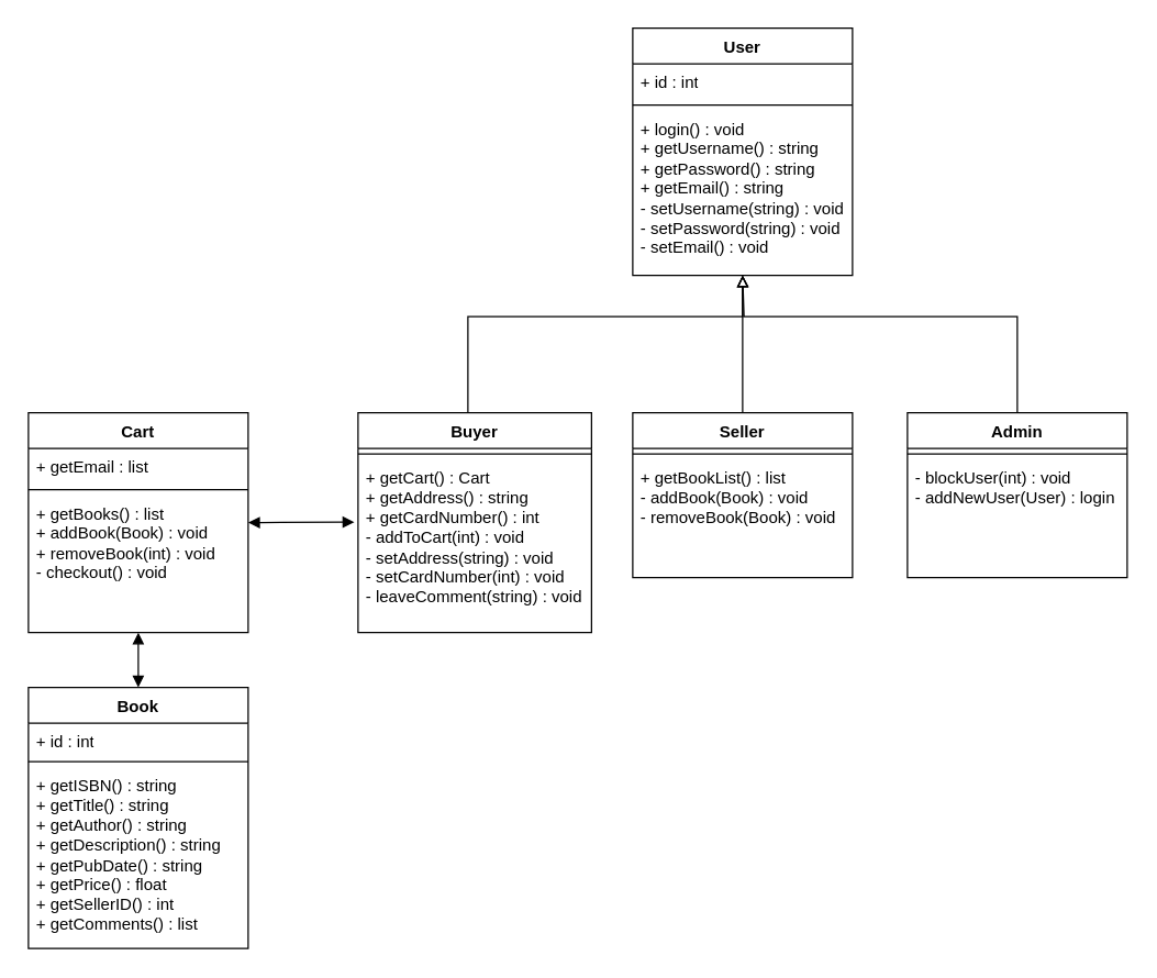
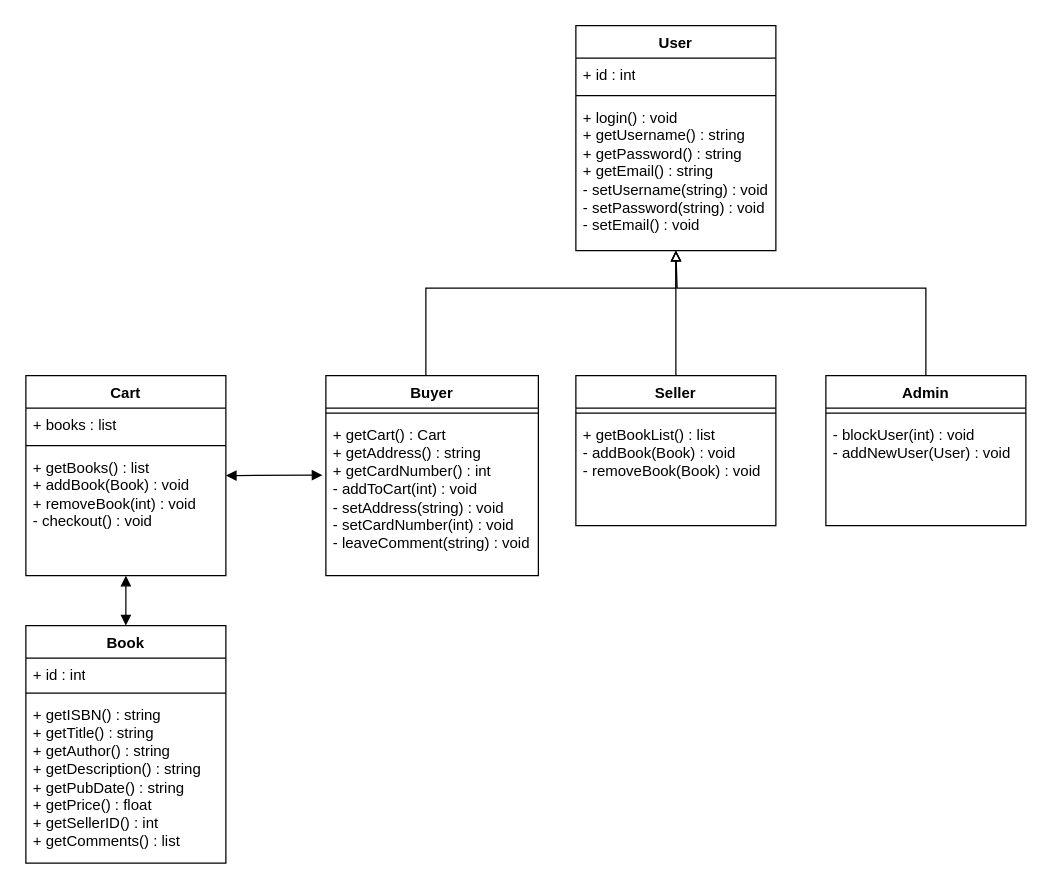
  <mxCell id="0" />
  <mxCell id="1" parent="0" />
  <mxCell id="2" value="Book" style="swimlane;fontStyle=1;align=center;verticalAlign=top;childLayout=stackLayout;horizontal=1;startSize=26;horizontalStack=0;resizeParent=1;resizeParentMax=0;resizeLast=0;collapsible=1;marginBottom=0;whiteSpace=wrap;html=1;" vertex="1" parent="1"><mxGeometry x="20" y="500" width="160" height="190" as="geometry" /></mxCell>
  <mxCell id="3" value="+ id : int" style="text;strokeColor=none;fillColor=none;align=left;verticalAlign=top;spacingLeft=4;spacingRight=4;overflow=hidden;rotatable=0;points=[[0,0.5],[1,0.5]];portConstraint=eastwest;whiteSpace=wrap;html=1;" vertex="1" parent="2"><mxGeometry y="26" width="160" height="24" as="geometry" /></mxCell>
  <mxCell id="4" value="" style="line;strokeWidth=1;fillColor=none;align=left;verticalAlign=middle;spacingTop=-1;spacingLeft=3;spacingRight=3;rotatable=0;labelPosition=right;points=[];portConstraint=eastwest;strokeColor=inherit;" vertex="1" parent="2"><mxGeometry y="50" width="160" height="8" as="geometry" /></mxCell>
  <mxCell id="5" value="+ getISBN() : string&lt;br style=&quot;border-color: var(--border-color);&quot;&gt;+ getTitle() : string&lt;br&gt;+ getAuthor() : string&lt;br&gt;+ getDescription() : string&lt;br&gt;+ getPubDate() : string&lt;br&gt;+ getPrice() : float&lt;br&gt;+ getSellerID() : int&lt;br&gt;+ getComments() : list" style="text;strokeColor=none;fillColor=none;align=left;verticalAlign=top;spacingLeft=4;spacingRight=4;overflow=hidden;rotatable=0;points=[[0,0.5],[1,0.5]];portConstraint=eastwest;whiteSpace=wrap;html=1;" vertex="1" parent="2"><mxGeometry y="58" width="160" height="132" as="geometry" /></mxCell>
  <mxCell id="6" value="User" style="swimlane;fontStyle=1;align=center;verticalAlign=top;childLayout=stackLayout;horizontal=1;startSize=26;horizontalStack=0;resizeParent=1;resizeParentMax=0;resizeLast=0;collapsible=1;marginBottom=0;whiteSpace=wrap;html=1;" vertex="1" parent="1"><mxGeometry x="460" y="20" width="160" height="180" as="geometry" /></mxCell>
  <mxCell id="7" value="+ id : int" style="text;strokeColor=none;fillColor=none;align=left;verticalAlign=top;spacingLeft=4;spacingRight=4;overflow=hidden;rotatable=0;points=[[0,0.5],[1,0.5]];portConstraint=eastwest;whiteSpace=wrap;html=1;" vertex="1" parent="6"><mxGeometry y="26" width="160" height="26" as="geometry" /></mxCell>
  <mxCell id="8" value="" style="line;strokeWidth=1;fillColor=none;align=left;verticalAlign=middle;spacingTop=-1;spacingLeft=3;spacingRight=3;rotatable=0;labelPosition=right;points=[];portConstraint=eastwest;strokeColor=inherit;" vertex="1" parent="6"><mxGeometry y="52" width="160" height="8" as="geometry" /></mxCell>
  <mxCell id="9" value="+ login() : void&lt;br&gt;+ getUsername() : string&lt;br&gt;+ getPassword() : string&lt;br&gt;+ getEmail() : string&lt;br&gt;- setUsername(string) : void&lt;br&gt;- setPassword(string) : void&lt;br&gt;- setEmail() : void" style="text;strokeColor=none;fillColor=none;align=left;verticalAlign=top;spacingLeft=4;spacingRight=4;overflow=hidden;rotatable=0;points=[[0,0.5],[1,0.5]];portConstraint=eastwest;whiteSpace=wrap;html=1;" vertex="1" parent="6"><mxGeometry y="60" width="160" height="120" as="geometry" /></mxCell>
  <mxCell id="10" value="" style="edgeStyle=orthogonalEdgeStyle;rounded=0;orthogonalLoop=1;jettySize=auto;html=1;entryX=0.5;entryY=1;entryDx=0;entryDy=0;entryPerimeter=0;endArrow=block;endFill=0;" edge="1" parent="1" source="11" target="9"><mxGeometry relative="1" as="geometry"><mxPoint y="180" as="targetPoint" x="340" /><Array as="points"><mxPoint y="230" x="340" /><mxPoint x="540" y="230" /></Array></mxGeometry></mxCell>
  <mxCell id="11" value="Buyer" style="swimlane;fontStyle=1;align=center;verticalAlign=top;childLayout=stackLayout;horizontal=1;startSize=26;horizontalStack=0;resizeParent=1;resizeParentMax=0;resizeLast=0;collapsible=1;marginBottom=0;whiteSpace=wrap;html=1;" vertex="1" parent="1"><mxGeometry x="260" y="300" width="170" height="160" as="geometry" /></mxCell>
  <mxCell id="12" value="" style="line;strokeWidth=1;fillColor=none;align=left;verticalAlign=middle;spacingTop=-1;spacingLeft=3;spacingRight=3;rotatable=0;labelPosition=right;points=[];portConstraint=eastwest;strokeColor=inherit;" vertex="1" parent="11"><mxGeometry y="26" width="170" height="8" as="geometry" /></mxCell>
  <mxCell id="13" value="+ getCart() : Cart&lt;br&gt;+ getAddress() : string&lt;br&gt;+ getCardNumber() : int&lt;br&gt;- addToCart(int) : void&lt;br&gt;- setAddress(string) : void&lt;br&gt;- setCardNumber(int) : void&lt;br&gt;- leaveComment(string) : void" style="text;strokeColor=none;fillColor=none;align=left;verticalAlign=top;spacingLeft=4;spacingRight=4;overflow=hidden;rotatable=0;points=[[0,0.5],[1,0.5]];portConstraint=eastwest;whiteSpace=wrap;html=1;" vertex="1" parent="11"><mxGeometry y="34" width="170" height="126" as="geometry" /></mxCell>
  <mxCell id="14" value="" style="edgeStyle=orthogonalEdgeStyle;rounded=0;orthogonalLoop=1;jettySize=auto;html=1;endArrow=block;endFill=0;" edge="1" parent="1" source="15" target="9"><mxGeometry relative="1" as="geometry"><Array as="points"><mxPoint x="540" y="250" /><mxPoint x="540" y="250" /></Array></mxGeometry></mxCell>
  <mxCell id="15" value="Seller" style="swimlane;fontStyle=1;align=center;verticalAlign=top;childLayout=stackLayout;horizontal=1;startSize=26;horizontalStack=0;resizeParent=1;resizeParentMax=0;resizeLast=0;collapsible=1;marginBottom=0;whiteSpace=wrap;html=1;" vertex="1" parent="1"><mxGeometry x="460" y="300" width="160" height="120" as="geometry" /></mxCell>
  <mxCell id="16" value="" style="line;strokeWidth=1;fillColor=none;align=left;verticalAlign=middle;spacingTop=-1;spacingLeft=3;spacingRight=3;rotatable=0;labelPosition=right;points=[];portConstraint=eastwest;strokeColor=inherit;" vertex="1" parent="15"><mxGeometry y="26" width="160" height="8" as="geometry" /></mxCell>
  <mxCell id="17" value="+ getBookList() : list&lt;br&gt;- addBook(Book) : void&lt;br&gt;- removeBook(Book) : void" style="text;strokeColor=none;fillColor=none;align=left;verticalAlign=top;spacingLeft=4;spacingRight=4;overflow=hidden;rotatable=0;points=[[0,0.5],[1,0.5]];portConstraint=eastwest;whiteSpace=wrap;html=1;" vertex="1" parent="15"><mxGeometry y="34" width="160" height="86" as="geometry" /></mxCell>
  <mxCell id="18" value="" style="edgeStyle=orthogonalEdgeStyle;rounded=0;orthogonalLoop=1;jettySize=auto;html=1;endArrow=block;endFill=0;" edge="1" parent="1" source="19"><mxGeometry relative="1" as="geometry"><mxPoint x="540" y="200" as="targetPoint" /><Array as="points"><mxPoint x="740" y="230" /><mxPoint x="541" y="230" /></Array></mxGeometry></mxCell>
  <mxCell id="19" value="Admin" style="swimlane;fontStyle=1;align=center;verticalAlign=top;childLayout=stackLayout;horizontal=1;startSize=26;horizontalStack=0;resizeParent=1;resizeParentMax=0;resizeLast=0;collapsible=1;marginBottom=0;whiteSpace=wrap;html=1;" vertex="1" parent="1"><mxGeometry x="660" y="300" width="160" height="120" as="geometry" /></mxCell>
  <mxCell id="20" value="" style="line;strokeWidth=1;fillColor=none;align=left;verticalAlign=middle;spacingTop=-1;spacingLeft=3;spacingRight=3;rotatable=0;labelPosition=right;points=[];portConstraint=eastwest;strokeColor=inherit;" vertex="1" parent="19"><mxGeometry y="26" width="160" height="8" as="geometry" /></mxCell>
- <mxCell id="21" value="- blockUser(int) : void&lt;br&gt;- addNewUser(User) : login" style="text;strokeColor=none;fillColor=none;align=left;verticalAlign=top;spacingLeft=4;spacingRight=4;overflow=hidden;rotatable=0;points=[[0,0.5],[1,0.5]];portConstraint=eastwest;whiteSpace=wrap;html=1;" vertex="1" parent="19"><mxGeometry y="34" width="160" height="86" as="geometry" /></mxCell>
+ <mxCell id="21" value="- blockUser(int) : void&lt;br&gt;- addNewUser(User) : void" style="text;strokeColor=none;fillColor=none;align=left;verticalAlign=top;spacingLeft=4;spacingRight=4;overflow=hidden;rotatable=0;points=[[0,0.5],[1,0.5]];portConstraint=eastwest;whiteSpace=wrap;html=1;" vertex="1" parent="19"><mxGeometry y="34" width="160" height="86" as="geometry" /></mxCell>
  <mxCell id="22" value="Cart" style="swimlane;fontStyle=1;align=center;verticalAlign=top;childLayout=stackLayout;horizontal=1;startSize=26;horizontalStack=0;resizeParent=1;resizeParentMax=0;resizeLast=0;collapsible=1;marginBottom=0;whiteSpace=wrap;html=1;" vertex="1" parent="1"><mxGeometry x="20" y="300" width="160" height="160" as="geometry" /></mxCell>
- <mxCell id="23" value="+ getEmail : list" style="text;strokeColor=none;fillColor=none;align=left;verticalAlign=top;spacingLeft=4;spacingRight=4;overflow=hidden;rotatable=0;points=[[0,0.5],[1,0.5]];portConstraint=eastwest;whiteSpace=wrap;html=1;" vertex="1" parent="22"><mxGeometry y="26" width="160" height="26" as="geometry" /></mxCell>
+ <mxCell id="23" value="+ books : list" style="text;strokeColor=none;fillColor=none;align=left;verticalAlign=top;spacingLeft=4;spacingRight=4;overflow=hidden;rotatable=0;points=[[0,0.5],[1,0.5]];portConstraint=eastwest;whiteSpace=wrap;html=1;" vertex="1" parent="22"><mxGeometry y="26" width="160" height="26" as="geometry" /></mxCell>
  <mxCell id="24" value="" style="line;strokeWidth=1;fillColor=none;align=left;verticalAlign=middle;spacingTop=-1;spacingLeft=3;spacingRight=3;rotatable=0;labelPosition=right;points=[];portConstraint=eastwest;strokeColor=inherit;" vertex="1" parent="22"><mxGeometry y="52" width="160" height="8" as="geometry" /></mxCell>
  <mxCell id="25" value="+ getBooks() : list&lt;br&gt;+ addBook(Book) : void&lt;br&gt;+ removeBook(int) : void&lt;br&gt;- checkout() : void" style="text;strokeColor=none;fillColor=none;align=left;verticalAlign=top;spacingLeft=4;spacingRight=4;overflow=hidden;rotatable=0;points=[[0,0.5],[1,0.5]];portConstraint=eastwest;whiteSpace=wrap;html=1;" vertex="1" parent="22"><mxGeometry y="60" width="160" height="100" as="geometry" /></mxCell>
  <mxCell id="26" value="" style="endArrow=block;startArrow=block;endFill=1;startFill=1;html=1;rounded=0;exitX=-0.016;exitY=0.362;exitDx=0;exitDy=0;exitPerimeter=0;" edge="1" parent="1" source="13"><mxGeometry width="160" relative="1" as="geometry"><mxPoint x="640" y="260" as="sourcePoint" /><mxPoint x="180" y="380" as="targetPoint" /><Array as="points" /></mxGeometry></mxCell>
  <mxCell id="27" value="" style="endArrow=block;startArrow=block;endFill=1;startFill=1;html=1;rounded=0;entryX=0.5;entryY=0;entryDx=0;entryDy=0;" edge="1" parent="1" target="2"><mxGeometry width="160" relative="1" as="geometry"><mxPoint x="100" y="460" as="sourcePoint" /><mxPoint x="260" y="480" as="targetPoint" /></mxGeometry></mxCell>
